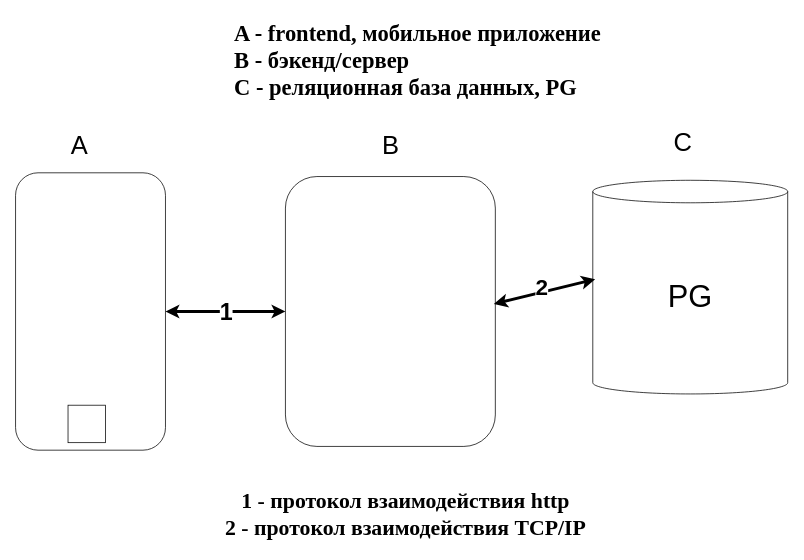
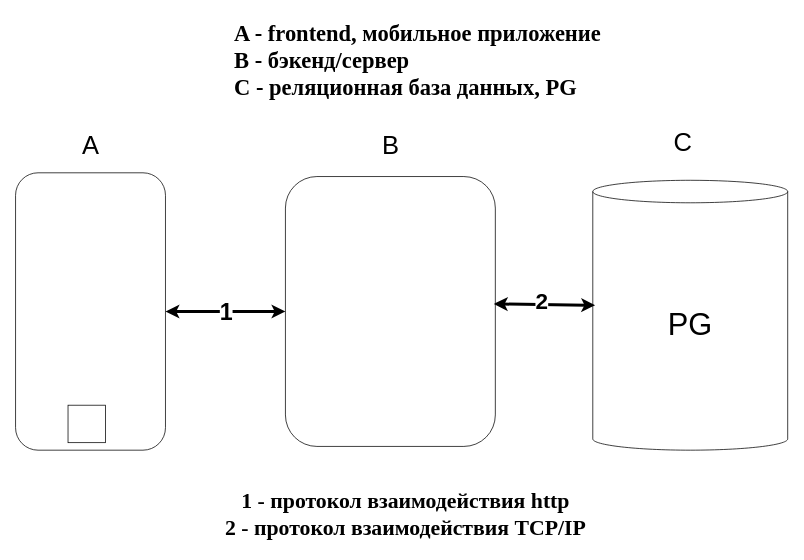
  <mxCell id="0" style=";html=1;" />
  <mxCell id="1" style=";html=1;" parent="0" />
  <mxCell id="2" value="" style="rounded=1;whiteSpace=wrap;html=1;" parent="1" vertex="1"><mxGeometry x="20" y="230" width="200" height="370" as="geometry" /></mxCell>
  <mxCell id="3" value="" style="rounded=1;whiteSpace=wrap;html=1;" parent="1" vertex="1"><mxGeometry x="380" y="235" width="280" height="360" as="geometry" /></mxCell>
- <mxCell id="4" value="&lt;font style=&quot;font-size: 41px;&quot;&gt;PG&lt;/font&gt;" style="shape=cylinder3;whiteSpace=wrap;html=1;boundedLbl=1;backgroundOutline=1;size=15;" parent="1" vertex="1"><mxGeometry x="790" y="240" width="260" height="285" as="geometry" /></mxCell>
- <mxCell id="5" value="&lt;font style=&quot;font-size: 34px;&quot;&gt;A&lt;/font&gt;" style="text;html=1;align=center;verticalAlign=middle;resizable=0;points=[];autosize=1;strokeColor=none;fillColor=none;" parent="1" vertex="1"><mxGeometry x="80" y="168" width="50" height="50" as="geometry" /></mxCell>
+ <mxCell id="4" value="&lt;font style=&quot;font-size: 41px;&quot;&gt;PG&lt;/font&gt;" style="shape=cylinder3;whiteSpace=wrap;html=1;boundedLbl=1;backgroundOutline=1;size=15;" parent="1" vertex="1"><mxGeometry x="790" y="240" width="260" height="360" as="geometry" /></mxCell>
+ <mxCell id="5" value="&lt;font style=&quot;font-size: 34px;&quot;&gt;A&lt;/font&gt;" style="text;html=1;align=center;verticalAlign=middle;resizable=0;points=[];autosize=1;strokeColor=none;fillColor=none;" parent="1" vertex="1"><mxGeometry x="95" y="168" width="50" height="50" as="geometry" /></mxCell>
  <mxCell id="6" value="&lt;font style=&quot;font-size: 34px;&quot;&gt;B&lt;/font&gt;" style="text;html=1;align=center;verticalAlign=middle;resizable=0;points=[];autosize=1;strokeColor=none;fillColor=none;" parent="1" vertex="1"><mxGeometry x="495" y="168" width="50" height="50" as="geometry" /></mxCell>
  <mxCell id="7" value="&lt;font style=&quot;font-size: 34px;&quot;&gt;C&lt;/font&gt;" style="text;html=1;align=center;verticalAlign=middle;resizable=0;points=[];autosize=1;strokeColor=none;fillColor=none;" parent="1" vertex="1"><mxGeometry x="885" y="165" width="50" height="50" as="geometry" /></mxCell>
  <mxCell id="8" value="" style="endArrow=classic;startArrow=classic;html=1;rounded=0;exitX=1;exitY=0.5;exitDx=0;exitDy=0;entryX=0;entryY=0.5;entryDx=0;entryDy=0;strokeWidth=4;" parent="1" source="2" target="3" edge="1"><mxGeometry width="50" height="50" relative="1" as="geometry"><mxPoint x="270" y="420" as="sourcePoint" /><mxPoint x="320" y="370" as="targetPoint" /></mxGeometry></mxCell>
  <mxCell id="9" value="&lt;font style=&quot;font-size: 31px;&quot;&gt;&lt;b&gt;1&lt;/b&gt;&lt;/font&gt;" style="edgeLabel;html=1;align=center;verticalAlign=middle;resizable=0;points=[];" parent="8" vertex="1" connectable="0"><mxGeometry x="0.05" y="1" relative="1" as="geometry"><mxPoint x="-4" y="1" as="offset" /></mxGeometry></mxCell>
  <mxCell id="10" value="" style="endArrow=classic;startArrow=classic;html=1;rounded=0;entryX=0.012;entryY=0.463;entryDx=0;entryDy=0;entryPerimeter=0;strokeWidth=4;exitX=0.993;exitY=0.472;exitDx=0;exitDy=0;exitPerimeter=0;" parent="1" source="3" target="4" edge="1"><mxGeometry width="50" height="50" relative="1" as="geometry"><mxPoint x="660" y="420" as="sourcePoint" /><mxPoint x="760" y="370" as="targetPoint" /></mxGeometry></mxCell>
  <mxCell id="11" value="&lt;font size=&quot;1&quot; style=&quot;&quot;&gt;&lt;b style=&quot;font-size: 30px;&quot;&gt;2&lt;/b&gt;&lt;/font&gt;" style="edgeLabel;html=1;align=center;verticalAlign=middle;resizable=0;points=[];" parent="10" vertex="1" connectable="0"><mxGeometry x="0.139" y="-2" relative="1" as="geometry"><mxPoint x="-14" y="-7" as="offset" /></mxGeometry></mxCell>
  <mxCell id="12" value="" style="whiteSpace=wrap;html=1;aspect=fixed;" parent="1" vertex="1"><mxGeometry x="90" y="540" width="50" height="50" as="geometry" /></mxCell>
  <mxCell id="13" value="&lt;font face=&quot;Times New Roman&quot; style=&quot;font-size: 30px;&quot;&gt;&lt;b&gt;A - frontend, мобильное приложение&lt;/b&gt;&lt;/font&gt;&lt;div style=&quot;font-size: 30px;&quot;&gt;&lt;font face=&quot;aw40Hw0C_Zgaz-Kg1HYq&quot; style=&quot;font-size: 30px;&quot;&gt;&lt;b&gt;B - бэкенд/сервер&lt;/b&gt;&lt;/font&gt;&lt;/div&gt;&lt;div style=&quot;font-size: 30px;&quot;&gt;&lt;font face=&quot;aw40Hw0C_Zgaz-Kg1HYq&quot; style=&quot;font-size: 30px;&quot;&gt;&lt;b&gt;С - реляционная база данных, PG&lt;/b&gt;&lt;/font&gt;&lt;/div&gt;" style="text;html=1;align=left;verticalAlign=middle;resizable=0;points=[];autosize=1;strokeColor=none;fillColor=none;" parent="1" vertex="1"><mxGeometry x="310" y="20" width="510" height="120" as="geometry" /></mxCell>
  <mxCell id="14" value="&lt;font size=&quot;1&quot; face=&quot;Times New Roman&quot; style=&quot;&quot;&gt;&lt;b style=&quot;font-size: 29px;&quot;&gt;1 - протокол взаимодействия http&lt;/b&gt;&lt;/font&gt;&lt;div&gt;&lt;font size=&quot;1&quot; face=&quot;Times New Roman&quot; style=&quot;&quot;&gt;&lt;b style=&quot;font-size: 29px;&quot;&gt;2 - протокол взаимодействия TCP/IP&lt;/b&gt;&lt;/font&gt;&lt;/div&gt;" style="text;html=1;align=center;verticalAlign=middle;resizable=0;points=[];autosize=1;strokeColor=none;fillColor=none;" parent="1" vertex="1"><mxGeometry x="290" y="645" width="500" height="80" as="geometry" /></mxCell>
